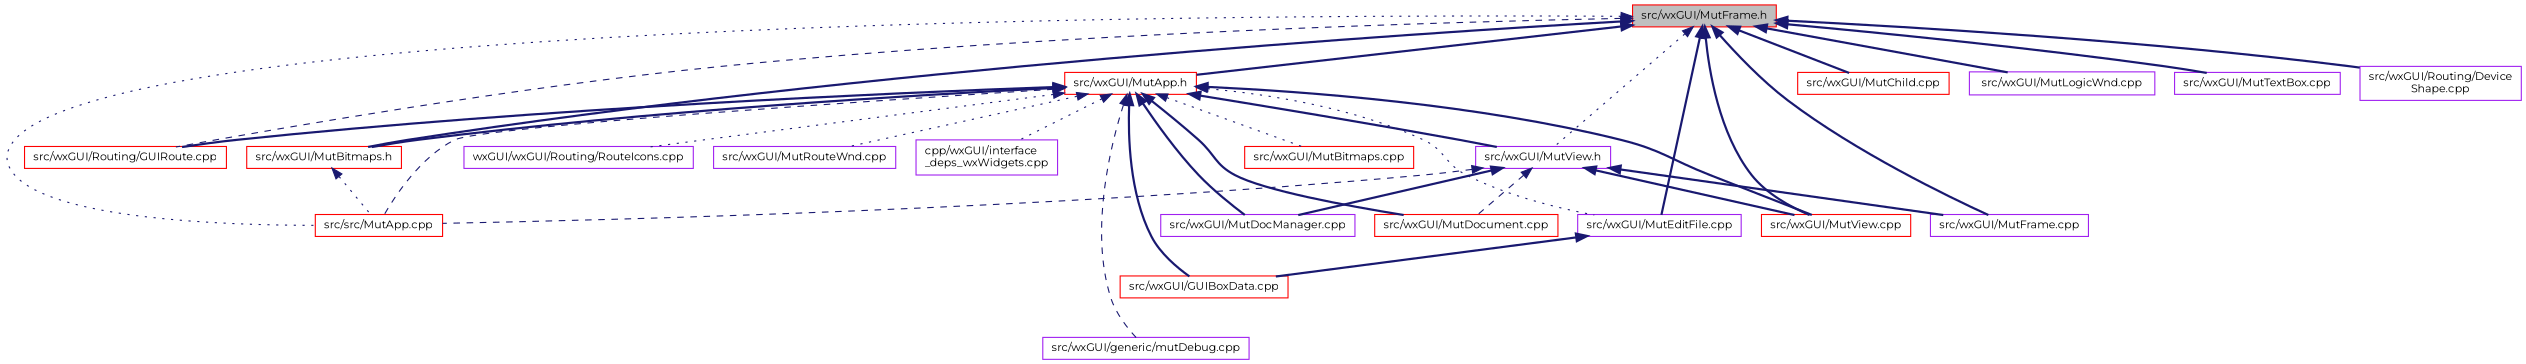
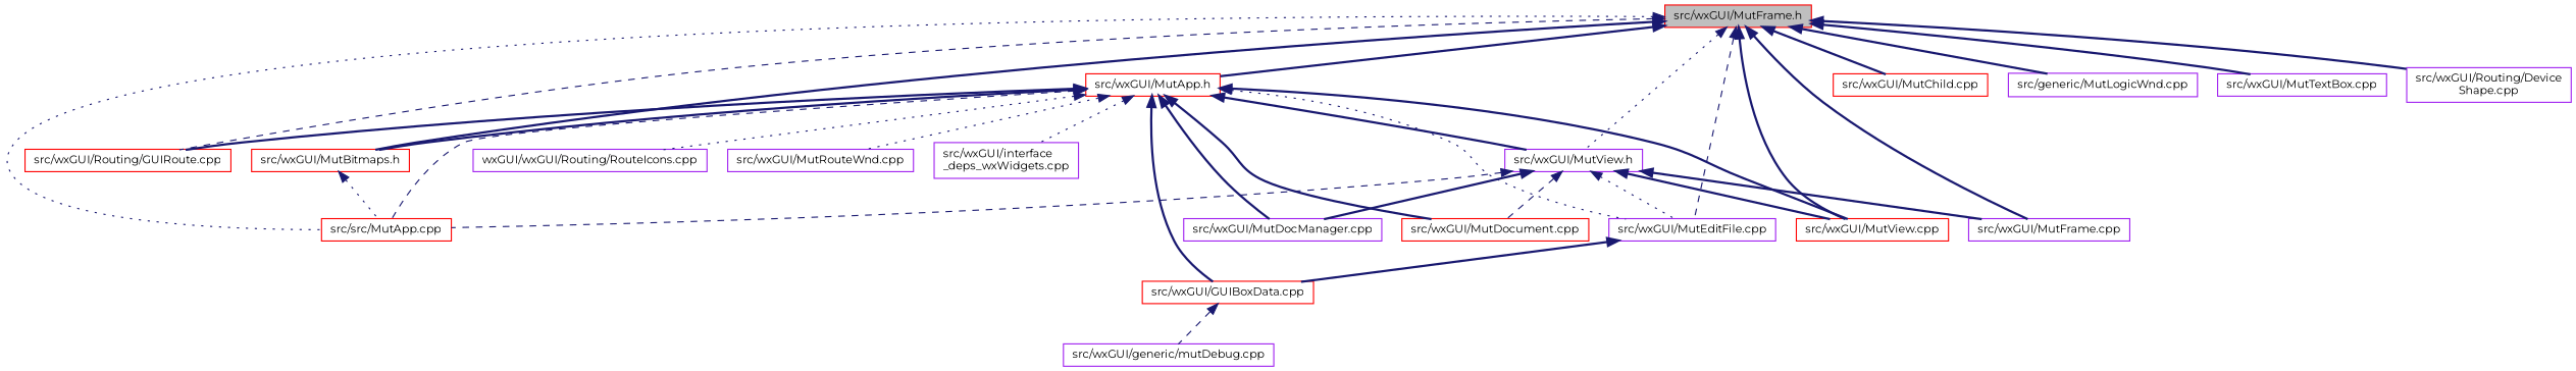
  digraph {
    fontname=Montserrat
    node [color=purple fillcolor=white fontname=Montserrat fontsize=10 shape=record style=filled]
    edge [color=midnightblue dir=back fontname=Montserrat fontsize=10 labelfontname=Sans labelfontsize=10 style=bold]
    n1 [color=red fillcolor=grey75 fontcolor=black height=0.2 label="src/wxGUI/MutFrame.h" width=0.4]
    n2 [color=red height=0.2 label="src/wxGUI/MutApp.h" width=0.4]
    n3 [color=red height=0.2 label="src/src/MutApp.cpp" width=0.4]
    n4 [color=red height=0.2 label="src/wxGUI/MutBitmaps.h" width=0.4]
    n5 [height=0.2 label="src/wxGUI/MutEditFile.cpp" width=0.4]
    n6 [height=0.2 label="src/wxGUI/MutFrame.cpp" width=0.4]
    n7 [color=red height=0.2 label="src/wxGUI/MutView.cpp" width=0.4]
    n8 [color=red height=0.2 label="src/wxGUI/Routing/GUIRoute.cpp" width=0.4]
    n9 [height=0.2 label="src/wxGUI/MutView.h" width=0.4]
    n10 [color=red height=0.2 label="src/wxGUI/MutChild.cpp" width=0.4]
-   n11 [height=0.2 label="src/wxGUI/MutLogicWnd.cpp" width=0.4]
+   n11 [height=0.2 label="src/generic/MutLogicWnd.cpp" width=0.4]
    n12 [height=0.2 label="src/wxGUI/MutTextBox.cpp" width=0.4]
    n13 [height=0.2 label="src/wxGUI/Routing/Device\lShape.cpp" width=0.4]
    n14 [color=red height=0.2 label="src/wxGUI/GUIBoxData.cpp" width=0.4]
    n15 [height=0.2 label="src/wxGUI/MutRouteWnd.cpp" width=0.4]
    n16 [height=0.2 label="src/wxGUI/generic/mutDebug.cpp" width=0.4]
-   n17 [height=0.2 label="cpp/wxGUI/interface\l_deps_wxWidgets.cpp" width=0.4]
-   n18 [color=red height=0.2 label="src/wxGUI/MutBitmaps.cpp" width=0.4]
+   n17 [height=0.2 label="src/wxGUI/interface\l_deps_wxWidgets.cpp" width=0.4]
    n19 [height=0.2 label="src/wxGUI/MutDocManager.cpp" width=0.4]
    n20 [color=red height=0.2 label="src/wxGUI/MutDocument.cpp" width=0.4]
    n21 [height=0.2 label="wxGUI/wxGUI/Routing/RouteIcons.cpp" width=0.4]
    n1 -> n2
    n1 -> n3 [style=dotted]
    n1 -> n4
-   n1 -> n5
+   n1 -> n5 [style=dashed]
    n1 -> n6
    n1 -> n7
    n1 -> n8 [style=dashed]
    n1 -> n9 [style=dotted]
    n1 -> n10
    n1 -> n11
    n1 -> n12
    n1 -> n13
    n2 -> n3 [style=dashed]
    n2 -> n4
    n2 -> n5 [style=dotted]
    n2 -> n7
    n2 -> n8
    n2 -> n9
    n2 -> n14
    n2 -> n15 [style=dotted]
-   n2 -> n16 [style=dashed]
+   n14 -> n16 [style=dashed]
    n2 -> n17 [style=dotted]
-   n2 -> n18 [style=dotted]
    n2 -> n19
    n2 -> n20
    n2 -> n21 [style=dotted]
    n4 -> n3 [style=dotted]
    n5 -> n14
    n9 -> n3 [style=dashed]
+   n9 -> n5 [style=dotted]
    n9 -> n6
    n9 -> n7
    n9 -> n19
    n9 -> n20 [style=dashed]
  }
